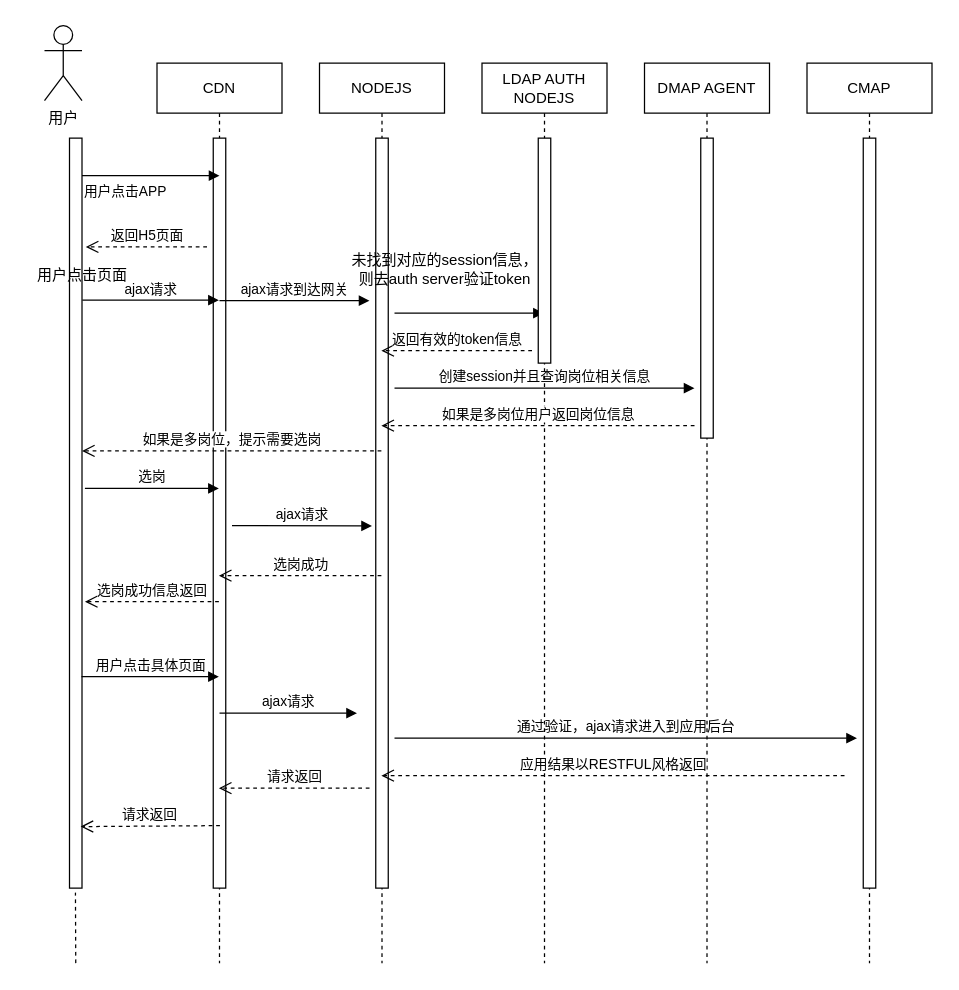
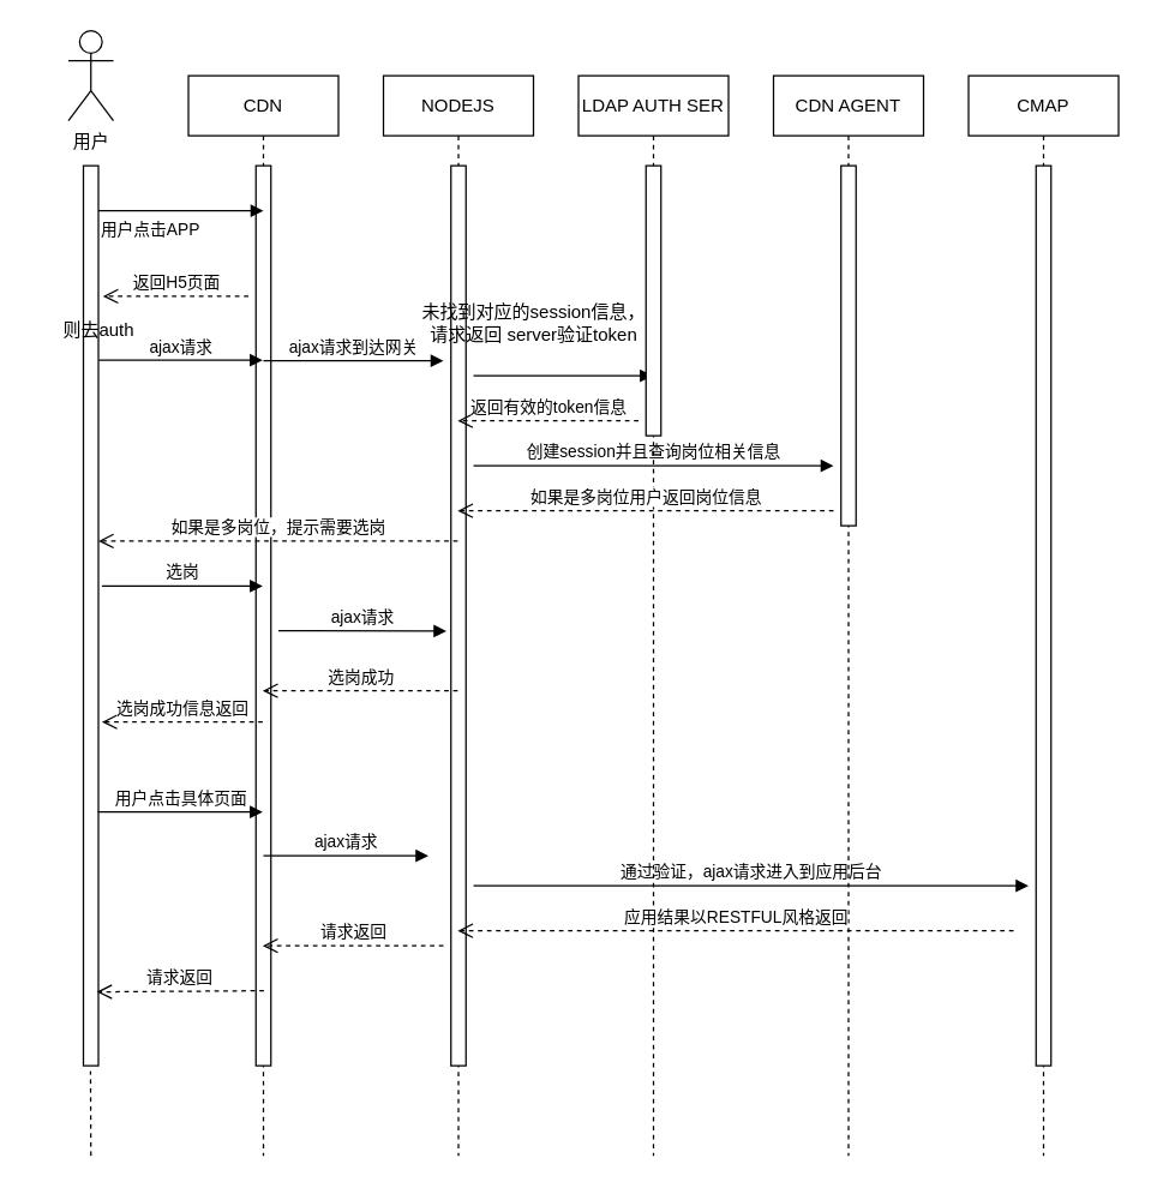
  <mxCell id="0" />
  <mxCell id="1" parent="0" />
- <mxCell id="2" value="用户&lt;br&gt;" style="shape=umlActor;verticalLabelPosition=bottom;verticalAlign=top;html=1;" vertex="1" parent="1"><mxGeometry x="35" y="20" width="30" height="60" as="geometry" /></mxCell>
+ <mxCell id="2" value="用户&lt;br&gt;" style="shape=umlActor;verticalLabelPosition=bottom;verticalAlign=top;html=1;" vertex="1" parent="1"><mxGeometry x="45" y="20" width="30" height="60" as="geometry" /></mxCell>
  <mxCell id="3" value="" style="html=1;points=[];perimeter=orthogonalPerimeter;" vertex="1" parent="1"><mxGeometry x="55" y="110" width="10" height="600" as="geometry" /></mxCell>
  <mxCell id="4" value="CDN" style="shape=umlLifeline;perimeter=lifelinePerimeter;whiteSpace=wrap;html=1;container=1;collapsible=0;recursiveResize=0;outlineConnect=0;" vertex="1" parent="1"><mxGeometry x="125" y="50" width="100" height="720" as="geometry" /></mxCell>
  <mxCell id="5" value="" style="html=1;points=[];perimeter=orthogonalPerimeter;" vertex="1" parent="4"><mxGeometry x="45" y="60" width="10" height="600" as="geometry" /></mxCell>
  <mxCell id="6" value="ajax请求到达网关" style="html=1;verticalAlign=bottom;endArrow=block;" edge="1" parent="4"><mxGeometry width="80" relative="1" as="geometry"><mxPoint x="50" y="190" as="sourcePoint" /><mxPoint x="170" y="190" as="targetPoint" /></mxGeometry></mxCell>
  <mxCell id="7" value="ajax请求" style="html=1;verticalAlign=bottom;endArrow=block;entryX=-0.3;entryY=0.517;entryDx=0;entryDy=0;entryPerimeter=0;" edge="1" parent="4" target="11"><mxGeometry width="80" relative="1" as="geometry"><mxPoint x="60" y="370" as="sourcePoint" /><mxPoint x="160" y="369" as="targetPoint" /></mxGeometry></mxCell>
  <mxCell id="8" value="ajax请求" style="html=1;verticalAlign=bottom;endArrow=block;" edge="1" parent="4"><mxGeometry width="80" relative="1" as="geometry"><mxPoint x="50" y="520" as="sourcePoint" /><mxPoint x="160" y="520" as="targetPoint" /></mxGeometry></mxCell>
  <mxCell id="9" value="请求返回" style="html=1;verticalAlign=bottom;endArrow=open;dashed=1;endSize=8;" edge="1" parent="4" target="4"><mxGeometry relative="1" as="geometry"><mxPoint x="170" y="580" as="sourcePoint" /><mxPoint x="90" y="580" as="targetPoint" /></mxGeometry></mxCell>
  <mxCell id="10" value="NODEJS" style="shape=umlLifeline;perimeter=lifelinePerimeter;whiteSpace=wrap;html=1;container=1;collapsible=0;recursiveResize=0;outlineConnect=0;" vertex="1" parent="1"><mxGeometry x="255" y="50" width="100" height="720" as="geometry" /></mxCell>
  <mxCell id="11" value="" style="html=1;points=[];perimeter=orthogonalPerimeter;" vertex="1" parent="10"><mxGeometry x="45" y="60" width="10" height="600" as="geometry" /></mxCell>
  <mxCell id="12" value="" style="html=1;verticalAlign=bottom;endArrow=block;" edge="1" parent="10" target="16"><mxGeometry width="80" relative="1" as="geometry"><mxPoint x="60" y="200" as="sourcePoint" /><mxPoint x="160" y="200" as="targetPoint" /><Array as="points"><mxPoint x="120" y="200" /></Array></mxGeometry></mxCell>
  <mxCell id="13" value="返回有效的token信息" style="html=1;verticalAlign=bottom;endArrow=open;dashed=1;endSize=8;" edge="1" parent="10" target="10"><mxGeometry relative="1" as="geometry"><mxPoint x="170" y="230" as="sourcePoint" /><mxPoint x="90" y="230" as="targetPoint" /></mxGeometry></mxCell>
  <mxCell id="14" value="创建session并且查询岗位相关信息" style="html=1;verticalAlign=bottom;endArrow=block;" edge="1" parent="10"><mxGeometry width="80" relative="1" as="geometry"><mxPoint x="60" y="260" as="sourcePoint" /><mxPoint x="300" y="260" as="targetPoint" /></mxGeometry></mxCell>
  <mxCell id="15" value="通过验证，ajax请求进入到应用后台" style="html=1;verticalAlign=bottom;endArrow=block;" edge="1" parent="10"><mxGeometry width="80" relative="1" as="geometry"><mxPoint x="60" y="540" as="sourcePoint" /><mxPoint x="430" y="540" as="targetPoint" /></mxGeometry></mxCell>
- <mxCell id="16" value="LDAP AUTH NODEJS" style="shape=umlLifeline;perimeter=lifelinePerimeter;whiteSpace=wrap;html=1;container=1;collapsible=0;recursiveResize=0;outlineConnect=0;" vertex="1" parent="1"><mxGeometry x="385" y="50" width="100" height="720" as="geometry" /></mxCell>
+ <mxCell id="16" value="LDAP AUTH SER" style="shape=umlLifeline;perimeter=lifelinePerimeter;whiteSpace=wrap;html=1;container=1;collapsible=0;recursiveResize=0;outlineConnect=0;" vertex="1" parent="1"><mxGeometry x="385" y="50" width="100" height="720" as="geometry" /></mxCell>
  <mxCell id="17" value="" style="html=1;points=[];perimeter=orthogonalPerimeter;" vertex="1" parent="16"><mxGeometry x="45" y="60" width="10" height="180" as="geometry" /></mxCell>
  <mxCell id="18" value="如果是多岗位用户返回岗位信息" style="html=1;verticalAlign=bottom;endArrow=open;dashed=1;endSize=8;" edge="1" parent="16" target="10"><mxGeometry relative="1" as="geometry"><mxPoint x="170" y="290" as="sourcePoint" /><mxPoint x="90" y="290" as="targetPoint" /></mxGeometry></mxCell>
- <mxCell id="19" value="DMAP AGENT" style="shape=umlLifeline;perimeter=lifelinePerimeter;whiteSpace=wrap;html=1;container=1;collapsible=0;recursiveResize=0;outlineConnect=0;" vertex="1" parent="1"><mxGeometry x="515" y="50" width="100" height="720" as="geometry" /></mxCell>
+ <mxCell id="19" value="CDN AGENT" style="shape=umlLifeline;perimeter=lifelinePerimeter;whiteSpace=wrap;html=1;container=1;collapsible=0;recursiveResize=0;outlineConnect=0;" vertex="1" parent="1"><mxGeometry x="515" y="50" width="100" height="720" as="geometry" /></mxCell>
  <mxCell id="20" value="" style="html=1;points=[];perimeter=orthogonalPerimeter;" vertex="1" parent="19"><mxGeometry x="45" y="60" width="10" height="240" as="geometry" /></mxCell>
  <mxCell id="21" value="CMAP" style="shape=umlLifeline;perimeter=lifelinePerimeter;whiteSpace=wrap;html=1;container=1;collapsible=0;recursiveResize=0;outlineConnect=0;" vertex="1" parent="1"><mxGeometry x="645" y="50" width="100" height="720" as="geometry" /></mxCell>
  <mxCell id="22" value="" style="html=1;points=[];perimeter=orthogonalPerimeter;" vertex="1" parent="21"><mxGeometry x="45" y="60" width="10" height="600" as="geometry" /></mxCell>
  <mxCell id="23" value="用户点击APP" style="endArrow=block;endFill=1;html=1;edgeStyle=orthogonalEdgeStyle;align=left;verticalAlign=top;" edge="1" parent="1"><mxGeometry x="-1" relative="1" as="geometry"><mxPoint x="65" y="140" as="sourcePoint" /><mxPoint x="175" y="140" as="targetPoint" /></mxGeometry></mxCell>
  <mxCell id="24" value="返回H5页面" style="html=1;verticalAlign=bottom;endArrow=open;dashed=1;endSize=8;entryX=1.303;entryY=0.145;entryDx=0;entryDy=0;entryPerimeter=0;" edge="1" parent="1" target="3"><mxGeometry relative="1" as="geometry"><mxPoint x="165" y="197" as="sourcePoint" /><mxPoint x="75" y="197" as="targetPoint" /></mxGeometry></mxCell>
  <mxCell id="25" value="ajax请求" style="html=1;verticalAlign=bottom;endArrow=block;exitX=1.028;exitY=0.216;exitDx=0;exitDy=0;exitPerimeter=0;" edge="1" parent="1" source="3" target="4"><mxGeometry width="80" relative="1" as="geometry"><mxPoint x="75" y="240" as="sourcePoint" /><mxPoint x="145" y="240" as="targetPoint" /></mxGeometry></mxCell>
- <mxCell id="26" value="用户点击页面" style="text;html=1;align=center;verticalAlign=middle;resizable=0;points=[];autosize=1;" vertex="1" parent="1"><mxGeometry x="20" y="210" width="90" height="20" as="geometry" /></mxCell>
- <mxCell id="27" value="未找到对应的session信息，&lt;br&gt;则去auth server验证token" style="text;html=1;align=center;verticalAlign=middle;resizable=0;points=[];autosize=1;" vertex="1" parent="1"><mxGeometry x="275" y="200" width="160" height="30" as="geometry" /></mxCell>
+ <mxCell id="26" value="则去auth" style="text;html=1;align=center;verticalAlign=middle;resizable=0;points=[];autosize=1;" vertex="1" parent="1"><mxGeometry x="20" y="210" width="90" height="20" as="geometry" /></mxCell>
+ <mxCell id="27" value="未找到对应的session信息，&lt;br&gt;请求返回 server验证token" style="text;html=1;align=center;verticalAlign=middle;resizable=0;points=[];autosize=1;" vertex="1" parent="1"><mxGeometry x="275" y="200" width="160" height="30" as="geometry" /></mxCell>
  <mxCell id="28" value="选岗" style="html=1;verticalAlign=bottom;endArrow=block;exitX=1.234;exitY=0.467;exitDx=0;exitDy=0;exitPerimeter=0;" edge="1" parent="1" source="3" target="4"><mxGeometry width="80" relative="1" as="geometry"><mxPoint x="75" y="390" as="sourcePoint" /><mxPoint x="145" y="390" as="targetPoint" /></mxGeometry></mxCell>
  <mxCell id="29" value="选岗成功信息返回" style="html=1;verticalAlign=bottom;endArrow=open;dashed=1;endSize=8;entryX=1.234;entryY=0.618;entryDx=0;entryDy=0;entryPerimeter=0;" edge="1" parent="1" source="4" target="3"><mxGeometry relative="1" as="geometry"><mxPoint x="155" y="480" as="sourcePoint" /><mxPoint x="75" y="480" as="targetPoint" /></mxGeometry></mxCell>
  <mxCell id="30" value="用户点击具体页面" style="html=1;verticalAlign=bottom;endArrow=block;exitX=0.959;exitY=0.718;exitDx=0;exitDy=0;exitPerimeter=0;" edge="1" parent="1" source="3" target="4"><mxGeometry width="80" relative="1" as="geometry"><mxPoint x="75" y="539" as="sourcePoint" /><mxPoint x="155" y="540" as="targetPoint" /></mxGeometry></mxCell>
  <mxCell id="31" value="应用结果以RESTFUL风格返回" style="html=1;verticalAlign=bottom;endArrow=open;dashed=1;endSize=8;" edge="1" parent="1" target="10"><mxGeometry relative="1" as="geometry"><mxPoint x="675" y="620" as="sourcePoint" /><mxPoint x="615" y="620" as="targetPoint" /></mxGeometry></mxCell>
  <mxCell id="32" value="请求返回" style="html=1;verticalAlign=bottom;endArrow=open;dashed=1;endSize=8;entryX=0.89;entryY=0.918;entryDx=0;entryDy=0;entryPerimeter=0;" edge="1" parent="1" target="3"><mxGeometry relative="1" as="geometry"><mxPoint x="175.33" y="660" as="sourcePoint" /><mxPoint x="75" y="660" as="targetPoint" /></mxGeometry></mxCell>
  <mxCell id="33" value="" style="endArrow=none;dashed=1;html=1;entryX=0.476;entryY=1.006;entryDx=0;entryDy=0;entryPerimeter=0;" edge="1" parent="1" target="3"><mxGeometry width="50" height="50" relative="1" as="geometry"><mxPoint x="60" y="770" as="sourcePoint" /><mxPoint x="105" y="750" as="targetPoint" /></mxGeometry></mxCell>
  <mxCell id="34" value="如果是多岗位，提示需要选岗" style="html=1;verticalAlign=bottom;endArrow=open;dashed=1;endSize=8;entryX=1;entryY=0.417;entryDx=0;entryDy=0;entryPerimeter=0;" edge="1" parent="1" source="10" target="3"><mxGeometry relative="1" as="geometry"><mxPoint x="285" y="360" as="sourcePoint" /><mxPoint x="75" y="360" as="targetPoint" /></mxGeometry></mxCell>
  <mxCell id="35" value="选岗成功" style="html=1;verticalAlign=bottom;endArrow=open;dashed=1;endSize=8;" edge="1" parent="1" source="10" target="4"><mxGeometry relative="1" as="geometry"><mxPoint x="285" y="460" as="sourcePoint" /><mxPoint x="215" y="460" as="targetPoint" /><Array as="points"><mxPoint x="275" y="460" /></Array></mxGeometry></mxCell>
